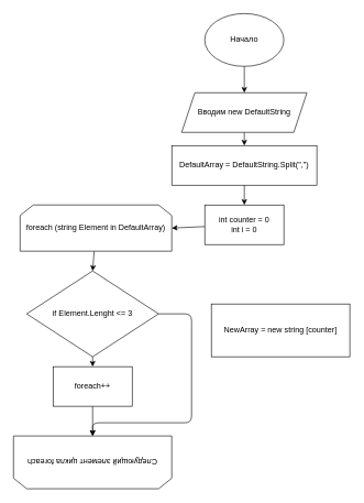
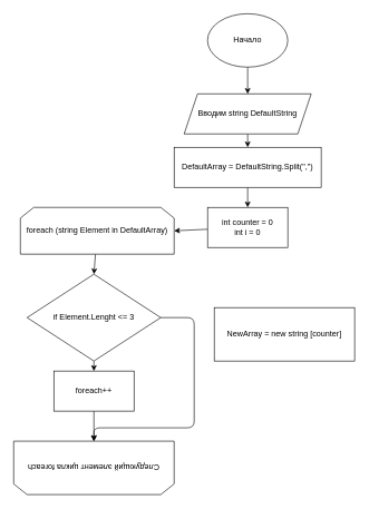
  <mxCell id="0" />
  <mxCell id="1" parent="0" />
  <mxCell id="2" style="edgeStyle=none;html=1;entryX=0.5;entryY=0;entryDx=0;entryDy=0;" edge="1" parent="1" source="3" target="5"><mxGeometry relative="1" as="geometry" /></mxCell>
  <mxCell id="3" value="Начало" style="ellipse;whiteSpace=wrap;html=1;" vertex="1" parent="1"><mxGeometry x="310" y="20" width="120" height="80" as="geometry" /></mxCell>
  <mxCell id="4" style="edgeStyle=none;html=1;exitX=0.5;exitY=1;exitDx=0;exitDy=0;entryX=0.5;entryY=0;entryDx=0;entryDy=0;" edge="1" parent="1" source="5" target="12"><mxGeometry relative="1" as="geometry" /></mxCell>
- <mxCell id="5" value="Вводим new DefaultString" style="shape=parallelogram;perimeter=parallelogramPerimeter;whiteSpace=wrap;html=1;fixedSize=1;" vertex="1" parent="1"><mxGeometry x="275" y="140" width="190" height="60" as="geometry" /></mxCell>
+ <mxCell id="5" value="Вводим string DefaultString" style="shape=parallelogram;perimeter=parallelogramPerimeter;whiteSpace=wrap;html=1;fixedSize=1;" vertex="1" parent="1"><mxGeometry x="275" y="140" width="190" height="60" as="geometry" /></mxCell>
  <mxCell id="6" style="edgeStyle=none;html=1;entryX=1;entryY=0.5;entryDx=0;entryDy=0;" edge="1" parent="1" source="7" target="10"><mxGeometry relative="1" as="geometry" /></mxCell>
  <mxCell id="7" value="int counter = 0&lt;br&gt;int i = 0" style="rounded=0;whiteSpace=wrap;html=1;" vertex="1" parent="1"><mxGeometry x="310" y="310" width="120" height="60" as="geometry" /></mxCell>
  <mxCell id="8" value="Следующий элемент цикла foreach" style="shape=loopLimit;whiteSpace=wrap;html=1;rotation=-180;size=20;comic=0;jiggle=5;" vertex="1" parent="1"><mxGeometry x="20" y="660" width="240" height="80" as="geometry" /></mxCell>
  <mxCell id="9" style="edgeStyle=none;html=1;entryX=0.5;entryY=0;entryDx=0;entryDy=0;" edge="1" parent="1" source="10" target="15"><mxGeometry relative="1" as="geometry" /></mxCell>
  <mxCell id="10" value="foreach (string Element in DefaultArray)" style="shape=loopLimit;whiteSpace=wrap;html=1;" vertex="1" parent="1"><mxGeometry x="30" y="310" width="230" height="70" as="geometry" /></mxCell>
  <mxCell id="11" style="edgeStyle=none;html=1;entryX=0.5;entryY=0;entryDx=0;entryDy=0;" edge="1" parent="1" source="12" target="7"><mxGeometry relative="1" as="geometry" /></mxCell>
  <mxCell id="12" value="DefaultArray = DefaultString.Split(&quot;,&quot;)" style="rounded=0;whiteSpace=wrap;html=1;" vertex="1" parent="1"><mxGeometry x="260" y="220" width="220" height="60" as="geometry" /></mxCell>
  <mxCell id="13" style="edgeStyle=none;html=1;exitX=0.5;exitY=1;exitDx=0;exitDy=0;entryX=0.5;entryY=0;entryDx=0;entryDy=0;" edge="1" parent="1" source="15" target="17"><mxGeometry relative="1" as="geometry" /></mxCell>
  <mxCell id="14" style="edgeStyle=none;html=1;entryX=0.5;entryY=1;entryDx=0;entryDy=0;exitX=1;exitY=0.5;exitDx=0;exitDy=0;" edge="1" parent="1" source="15" target="8"><mxGeometry relative="1" as="geometry"><Array as="points"><mxPoint x="290" y="475" /><mxPoint x="290" y="640" /><mxPoint x="140" y="640" /></Array></mxGeometry></mxCell>
  <mxCell id="15" value="if Element.Lenght &amp;lt;= 3" style="rhombus;whiteSpace=wrap;html=1;" vertex="1" parent="1"><mxGeometry x="40" y="410" width="200" height="130" as="geometry" /></mxCell>
  <mxCell id="16" style="edgeStyle=none;html=1;entryX=0.5;entryY=1;entryDx=0;entryDy=0;" edge="1" parent="1" source="17" target="8"><mxGeometry relative="1" as="geometry" /></mxCell>
  <mxCell id="17" value="foreach++" style="rounded=0;whiteSpace=wrap;html=1;" vertex="1" parent="1"><mxGeometry x="80" y="555" width="120" height="60" as="geometry" /></mxCell>
  <mxCell id="18" value="NewArray = new string [counter]" style="rounded=0;whiteSpace=wrap;html=1;comic=0;jiggle=5;" vertex="1" parent="1"><mxGeometry x="320" y="460" width="210" height="80" as="geometry" /></mxCell>
